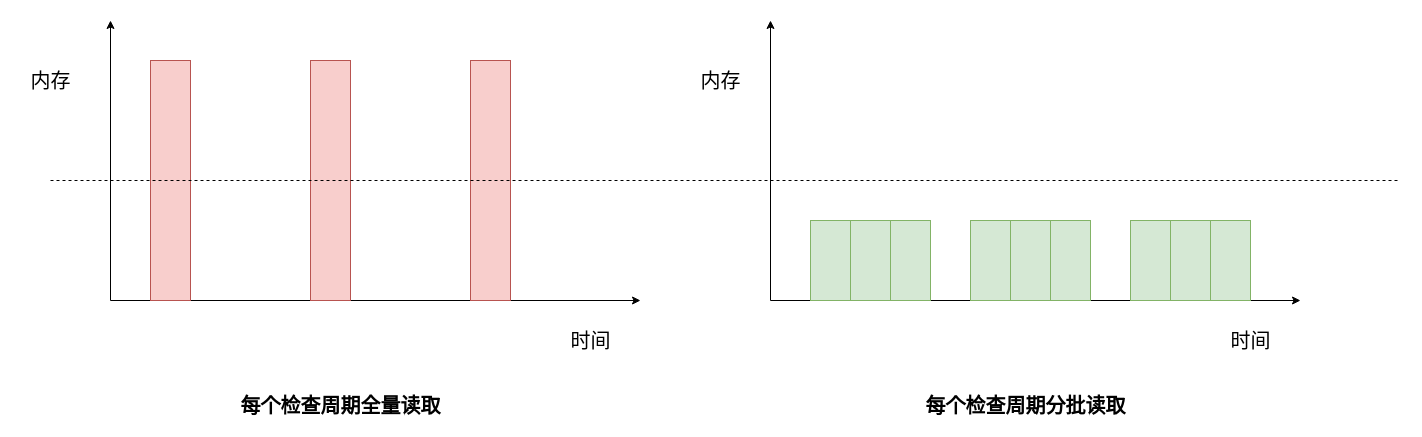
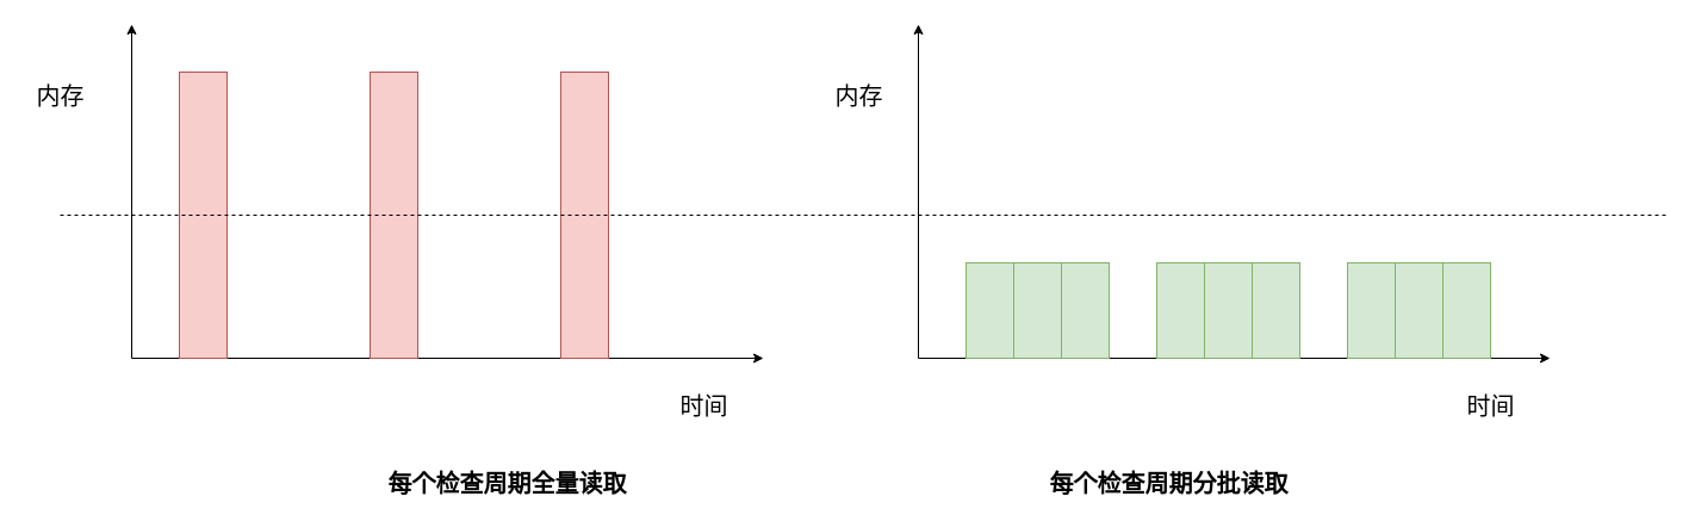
  <mxCell id="0" />
  <mxCell id="1" parent="0" />
  <mxCell id="2" value="" style="endArrow=classic;html=1;rounded=0;fontSize=20;fontStyle=0" edge="1" parent="1"><mxGeometry width="50" height="50" relative="1" as="geometry"><mxPoint x="110" y="300" as="sourcePoint" /><mxPoint x="640" y="300" as="targetPoint" /></mxGeometry></mxCell>
  <mxCell id="3" value="" style="endArrow=classic;html=1;rounded=0;fontSize=20;fontStyle=0" edge="1" parent="1"><mxGeometry width="50" height="50" relative="1" as="geometry"><mxPoint x="110" y="300" as="sourcePoint" /><mxPoint x="110" y="20" as="targetPoint" /></mxGeometry></mxCell>
  <mxCell id="4" value="时间" style="text;strokeColor=none;fillColor=none;html=1;fontSize=20;fontStyle=0;verticalAlign=middle;align=center;" vertex="1" parent="1"><mxGeometry x="540" y="320" width="100" height="40" as="geometry" /></mxCell>
  <mxCell id="5" value="内存" style="text;strokeColor=none;fillColor=none;html=1;fontSize=20;fontStyle=0;verticalAlign=middle;align=center;" vertex="1" parent="1"><mxGeometry x="20" y="70" width="60" height="20" as="geometry" /></mxCell>
  <mxCell id="6" value="" style="rounded=0;whiteSpace=wrap;html=1;fillColor=#f8cecc;strokeColor=#b85450;fontSize=20;fontStyle=0" vertex="1" parent="1"><mxGeometry x="150" y="60" width="40" height="240" as="geometry" /></mxCell>
  <mxCell id="7" value="" style="rounded=0;whiteSpace=wrap;html=1;fillColor=#f8cecc;strokeColor=#b85450;fontSize=20;fontStyle=0" vertex="1" parent="1"><mxGeometry x="310" y="60" width="40" height="240" as="geometry" /></mxCell>
  <mxCell id="8" value="" style="rounded=0;whiteSpace=wrap;html=1;fillColor=#f8cecc;strokeColor=#b85450;fontSize=20;fontStyle=0" vertex="1" parent="1"><mxGeometry x="470" y="60" width="40" height="240" as="geometry" /></mxCell>
  <mxCell id="9" value="" style="endArrow=classic;html=1;rounded=0;fontSize=20;fontStyle=0" edge="1" parent="1"><mxGeometry width="50" height="50" relative="1" as="geometry"><mxPoint x="770" y="300" as="sourcePoint" /><mxPoint x="1300" y="300" as="targetPoint" /></mxGeometry></mxCell>
  <mxCell id="10" value="" style="endArrow=classic;html=1;rounded=0;fontSize=20;fontStyle=0" edge="1" parent="1"><mxGeometry width="50" height="50" relative="1" as="geometry"><mxPoint x="770" y="300" as="sourcePoint" /><mxPoint x="770" y="20" as="targetPoint" /></mxGeometry></mxCell>
  <mxCell id="11" value="时间" style="text;strokeColor=none;fillColor=none;html=1;fontSize=20;fontStyle=0;verticalAlign=middle;align=center;" vertex="1" parent="1"><mxGeometry x="1200" y="320" width="100" height="40" as="geometry" /></mxCell>
  <mxCell id="12" value="内存" style="text;strokeColor=none;fillColor=none;html=1;fontSize=20;fontStyle=0;verticalAlign=middle;align=center;" vertex="1" parent="1"><mxGeometry x="690" y="70" width="60" height="20" as="geometry" /></mxCell>
  <mxCell id="13" value="" style="rounded=0;whiteSpace=wrap;html=1;fillColor=#d5e8d4;strokeColor=#82b366;fontSize=20;fontStyle=0" vertex="1" parent="1"><mxGeometry x="810" y="220" width="40" height="80" as="geometry" /></mxCell>
  <mxCell id="14" value="" style="rounded=0;whiteSpace=wrap;html=1;fillColor=#d5e8d4;strokeColor=#82b366;fontSize=20;fontStyle=0" vertex="1" parent="1"><mxGeometry x="850" y="220" width="40" height="80" as="geometry" /></mxCell>
  <mxCell id="15" value="" style="rounded=0;whiteSpace=wrap;html=1;fillColor=#d5e8d4;strokeColor=#82b366;fontSize=20;fontStyle=0" vertex="1" parent="1"><mxGeometry x="890" y="220" width="40" height="80" as="geometry" /></mxCell>
  <mxCell id="16" value="" style="rounded=0;whiteSpace=wrap;html=1;fillColor=#d5e8d4;strokeColor=#82b366;fontSize=20;fontStyle=0" vertex="1" parent="1"><mxGeometry x="970" y="220" width="40" height="80" as="geometry" /></mxCell>
  <mxCell id="17" value="" style="rounded=0;whiteSpace=wrap;html=1;fillColor=#d5e8d4;strokeColor=#82b366;fontSize=20;fontStyle=0" vertex="1" parent="1"><mxGeometry x="1010" y="220" width="40" height="80" as="geometry" /></mxCell>
  <mxCell id="18" value="" style="rounded=0;whiteSpace=wrap;html=1;fillColor=#d5e8d4;strokeColor=#82b366;fontSize=20;fontStyle=0" vertex="1" parent="1"><mxGeometry x="1050" y="220" width="40" height="80" as="geometry" /></mxCell>
  <mxCell id="19" value="" style="rounded=0;whiteSpace=wrap;html=1;fillColor=#d5e8d4;strokeColor=#82b366;fontSize=20;fontStyle=0" vertex="1" parent="1"><mxGeometry x="1130" y="220" width="40" height="80" as="geometry" /></mxCell>
  <mxCell id="20" value="" style="rounded=0;whiteSpace=wrap;html=1;fillColor=#d5e8d4;strokeColor=#82b366;fontSize=20;fontStyle=0" vertex="1" parent="1"><mxGeometry x="1170" y="220" width="40" height="80" as="geometry" /></mxCell>
  <mxCell id="21" value="" style="rounded=0;whiteSpace=wrap;html=1;fillColor=#d5e8d4;strokeColor=#82b366;fontSize=20;fontStyle=0" vertex="1" parent="1"><mxGeometry x="1210" y="220" width="40" height="80" as="geometry" /></mxCell>
  <mxCell id="22" value="" style="endArrow=none;dashed=1;html=1;rounded=0;fontSize=20;fontStyle=0" edge="1" parent="1"><mxGeometry width="50" height="50" relative="1" as="geometry"><mxPoint x="50" y="180" as="sourcePoint" /><mxPoint x="1400" y="180" as="targetPoint" /></mxGeometry></mxCell>
- <mxCell id="23" value="每个检查周期全量读取" style="text;strokeColor=none;fillColor=none;html=1;fontSize=20;fontStyle=1;verticalAlign=middle;align=center;" vertex="1" parent="1"><mxGeometry x="130" y="395" width="420" height="20" as="geometry" /></mxCell>
- <mxCell id="24" value="每个检查周期分批读取" style="text;strokeColor=none;fillColor=none;html=1;fontSize=20;fontStyle=1;verticalAlign=middle;align=center;" vertex="1" parent="1"><mxGeometry x="815" y="395" width="420" height="20" as="geometry" /></mxCell>
+ <mxCell id="23" value="每个检查周期全量读取" style="text;strokeColor=none;fillColor=none;html=1;fontSize=20;fontStyle=1;verticalAlign=middle;align=center;" vertex="1" parent="1"><mxGeometry x="215" y="395" width="420" height="20" as="geometry" /></mxCell>
+ <mxCell id="24" value="每个检查周期分批读取" style="text;strokeColor=none;fillColor=none;html=1;fontSize=20;fontStyle=1;verticalAlign=middle;align=center;" vertex="1" parent="1"><mxGeometry x="770" y="395" width="420" height="20" as="geometry" /></mxCell>
